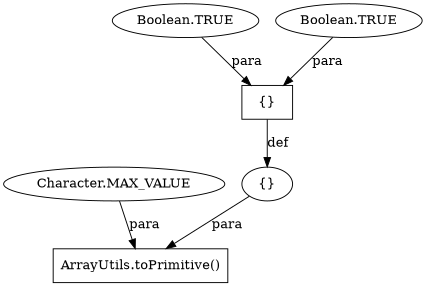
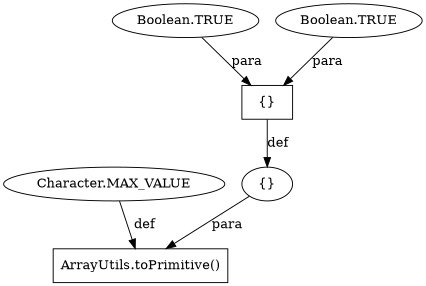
  digraph {
    node [shape=ellipse]
    edge [style=solid]
    n1 [label="ArrayUtils.toPrimitive()" shape=box]
    n2 [label="Character.MAX_VALUE"]
    n3 [label="{}"]
    n4 [label="{}" shape=box]
    n5 [label="Boolean.TRUE"]
    n6 [label="Boolean.TRUE"]
-   n2 -> n1 [label=para]
+   n2 -> n1 [label=def]
    n3 -> n1 [label=para]
    n4 -> n3 [label=def]
    n5 -> n4 [label=para]
    n6 -> n4 [label=para]
  }
